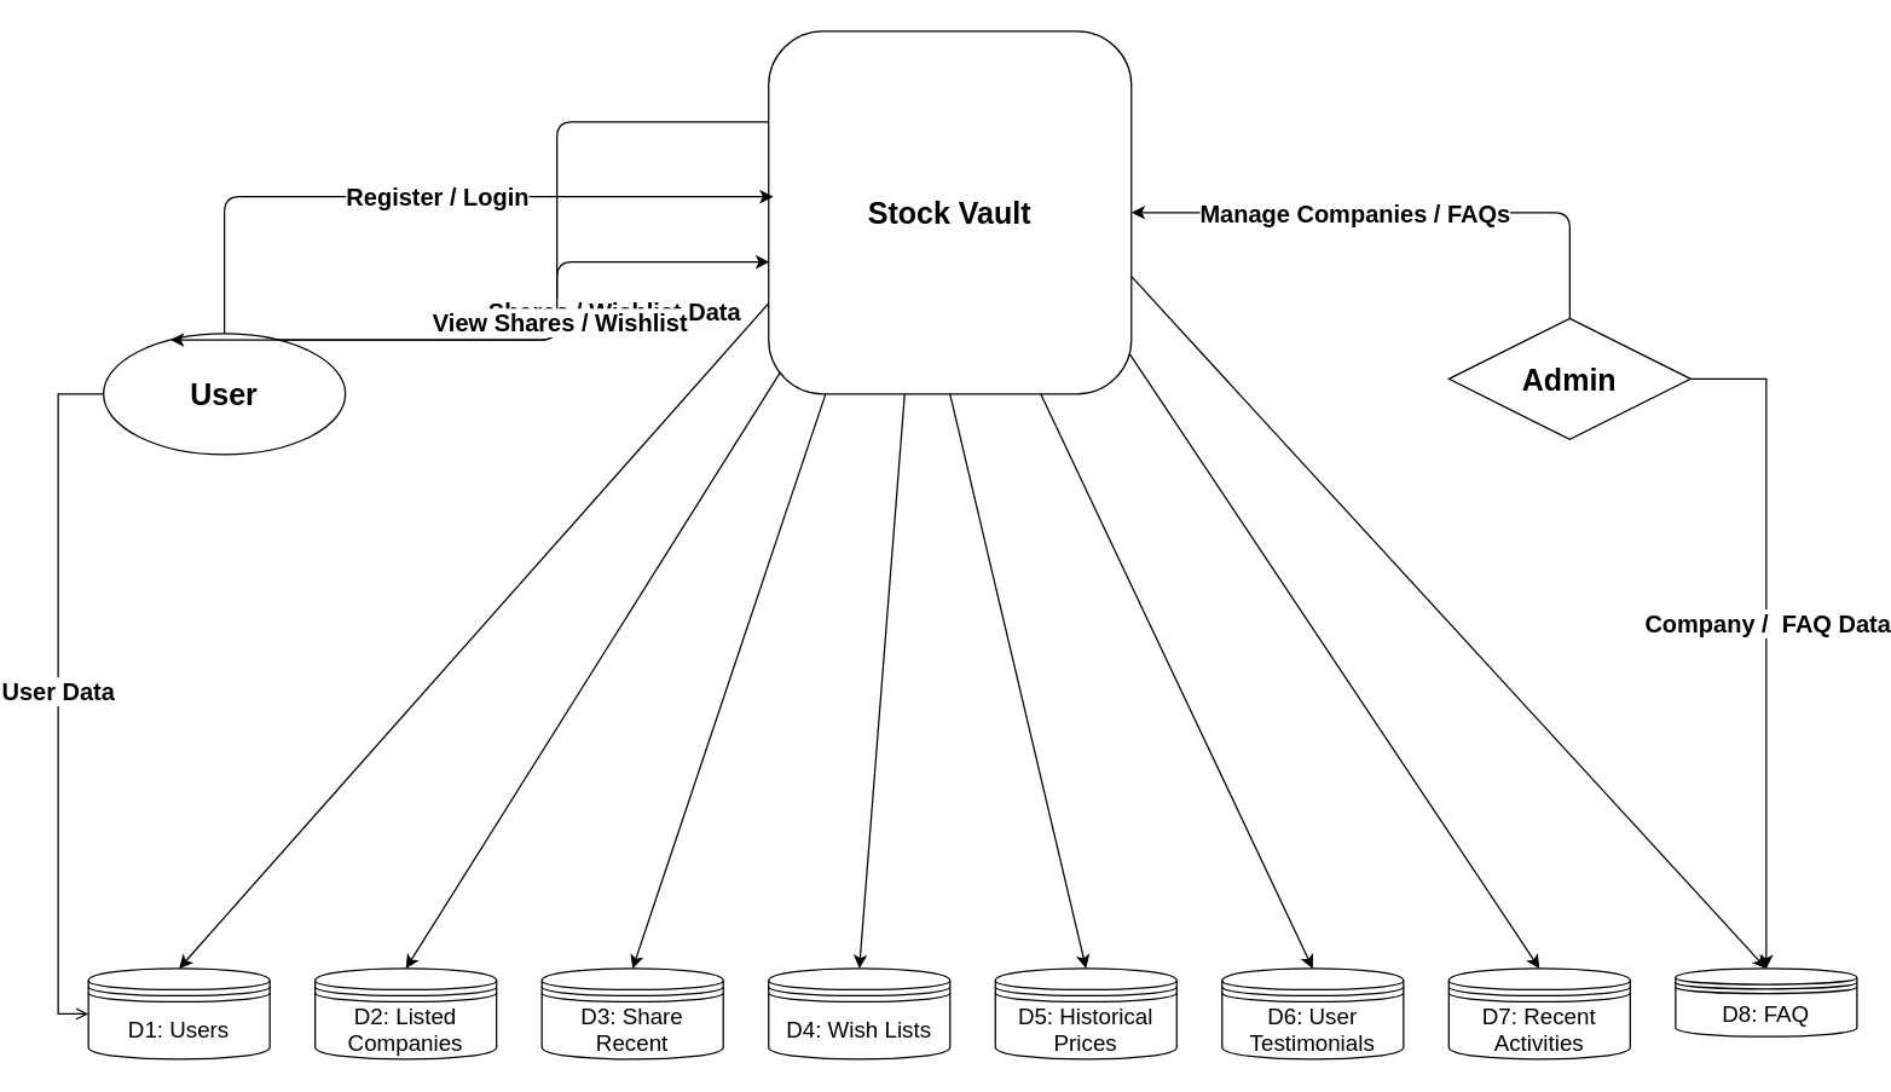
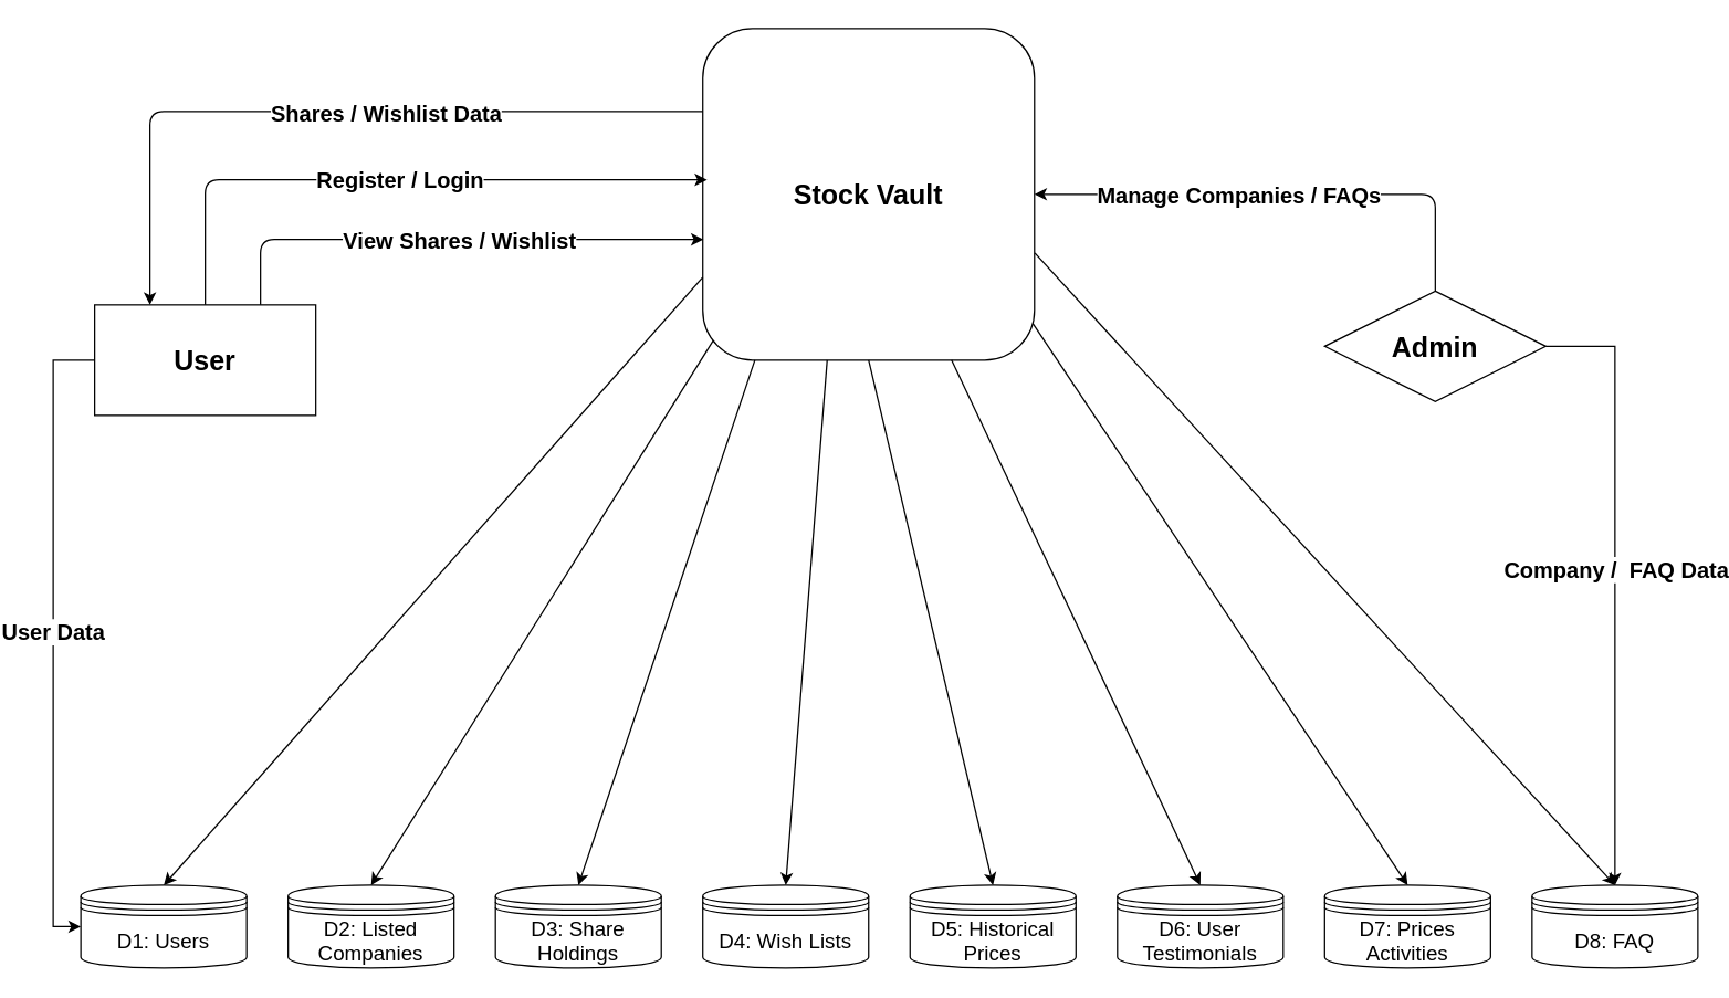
  <mxCell id="0" />
  <mxCell id="1" parent="0" />
- <mxCell id="2" style="edgeStyle=orthogonalEdgeStyle;rounded=0;orthogonalLoop=1;jettySize=auto;html=1;exitX=0;exitY=0.5;exitDx=0;exitDy=0;entryX=0;entryY=0.5;entryDx=0;entryDy=0;endArrow=open;" edge="1" parent="1" source="4" target="13"><mxGeometry relative="1" as="geometry" /></mxCell>
+ <mxCell id="2" style="edgeStyle=orthogonalEdgeStyle;rounded=0;orthogonalLoop=1;jettySize=auto;html=1;exitX=0;exitY=0.5;exitDx=0;exitDy=0;entryX=0;entryY=0.5;entryDx=0;entryDy=0;" edge="1" parent="1" source="4" target="13"><mxGeometry relative="1" as="geometry" /></mxCell>
  <mxCell id="3" value="&lt;b&gt;&lt;font style=&quot;font-size: 16px;&quot;&gt;User Data&lt;/font&gt;&lt;/b&gt;" style="edgeLabel;html=1;align=center;verticalAlign=middle;resizable=0;points=[];" vertex="1" connectable="0" parent="2"><mxGeometry x="-0.017" y="-1" relative="1" as="geometry"><mxPoint as="offset" /></mxGeometry></mxCell>
- <mxCell id="4" value="&lt;font style=&quot;font-size: 20px;&quot;&gt;&lt;b&gt;User&lt;/b&gt;&lt;/font&gt;" style="ellipse;whiteSpace=wrap;html=1;" parent="1" vertex="1"><mxGeometry x="30" y="220" width="160" height="80" as="geometry" /></mxCell>
+ <mxCell id="4" value="&lt;font style=&quot;font-size: 20px;&quot;&gt;&lt;b&gt;User&lt;/b&gt;&lt;/font&gt;" style="rounded=0;whiteSpace=wrap;html=1;" parent="1" vertex="1"><mxGeometry x="30" y="220" width="160" height="80" as="geometry" /></mxCell>
  <mxCell id="5" style="edgeStyle=orthogonalEdgeStyle;rounded=1;orthogonalLoop=1;jettySize=auto;html=1;exitX=0.5;exitY=0;exitDx=0;exitDy=0;entryX=1;entryY=0.5;entryDx=0;entryDy=0;curved=0;" edge="1" parent="1" source="9" target="11"><mxGeometry relative="1" as="geometry" /></mxCell>
  <mxCell id="6" value="&lt;b&gt;&lt;font style=&quot;font-size: 16px;&quot;&gt;Manage Companies / FAQs&lt;/font&gt;&lt;/b&gt;" style="edgeLabel;html=1;align=center;verticalAlign=middle;resizable=0;points=[];" vertex="1" connectable="0" parent="5"><mxGeometry x="0.312" y="1" relative="1" as="geometry"><mxPoint x="23" y="-1" as="offset" /></mxGeometry></mxCell>
  <mxCell id="7" style="edgeStyle=orthogonalEdgeStyle;rounded=0;orthogonalLoop=1;jettySize=auto;html=1;exitX=1;exitY=0.5;exitDx=0;exitDy=0;entryX=0.5;entryY=0;entryDx=0;entryDy=0;" edge="1" parent="1" source="9" target="20"><mxGeometry relative="1" as="geometry" /></mxCell>
  <mxCell id="8" value="&lt;b&gt;&lt;font style=&quot;font-size: 16px;&quot;&gt;Company /&amp;nbsp; FAQ Data&lt;/font&gt;&lt;/b&gt;" style="edgeLabel;html=1;align=center;verticalAlign=middle;resizable=0;points=[];" vertex="1" connectable="0" parent="7"><mxGeometry x="-0.041" relative="1" as="geometry"><mxPoint as="offset" /></mxGeometry></mxCell>
  <mxCell id="9" value="&lt;font style=&quot;font-size: 20px;&quot;&gt;&lt;b&gt;Admin&lt;/b&gt;&lt;/font&gt;" style="rhombus;whiteSpace=wrap;html=1;" parent="1" vertex="1"><mxGeometry x="920" y="210" width="160" height="80" as="geometry" /></mxCell>
  <mxCell id="10" value="" style="group" parent="1" vertex="1" connectable="0"><mxGeometry x="470" y="20" width="240" height="240" as="geometry" /></mxCell>
  <mxCell id="11" value="" style="rounded=1;whiteSpace=wrap;html=1;" parent="10" vertex="1"><mxGeometry width="240" height="240" as="geometry" /></mxCell>
  <mxCell id="12" value="&lt;font style=&quot;font-size: 20px;&quot;&gt;&lt;b&gt;Stock Vault&lt;/b&gt;&lt;/font&gt;" style="text;html=1;strokeColor=none;fillColor=none;align=center;verticalAlign=middle;whiteSpace=wrap;rounded=0;" parent="10" vertex="1"><mxGeometry x="30" y="100" width="180" height="40" as="geometry" /></mxCell>
  <mxCell id="13" value="&lt;font style=&quot;font-size: 15px;&quot;&gt;D1: Users&lt;/font&gt;" style="shape=datastore;whiteSpace=wrap;html=1;" parent="1" vertex="1"><mxGeometry x="20" y="640" width="120" height="60" as="geometry" /></mxCell>
  <mxCell id="14" value="&lt;font style=&quot;font-size: 15px;&quot;&gt;D2: Listed Companies&lt;/font&gt;" style="shape=datastore;whiteSpace=wrap;html=1;" parent="1" vertex="1"><mxGeometry x="170" y="640" width="120" height="60" as="geometry" /></mxCell>
- <mxCell id="15" value="&lt;font style=&quot;font-size: 15px;&quot;&gt;D3: Share Recent&lt;/font&gt;" style="shape=datastore;whiteSpace=wrap;html=1;" parent="1" vertex="1"><mxGeometry x="320" y="640" width="120" height="60" as="geometry" /></mxCell>
+ <mxCell id="15" value="&lt;font style=&quot;font-size: 15px;&quot;&gt;D3: Share Holdings&lt;/font&gt;" style="shape=datastore;whiteSpace=wrap;html=1;" parent="1" vertex="1"><mxGeometry x="320" y="640" width="120" height="60" as="geometry" /></mxCell>
  <mxCell id="16" value="&lt;font style=&quot;font-size: 15px;&quot;&gt;D4: Wish Lists&lt;/font&gt;" style="shape=datastore;whiteSpace=wrap;html=1;" parent="1" vertex="1"><mxGeometry x="470" y="640" width="120" height="60" as="geometry" /></mxCell>
  <mxCell id="17" value="&lt;font style=&quot;font-size: 15px;&quot;&gt;D5: Historical Prices&lt;/font&gt;" style="shape=datastore;whiteSpace=wrap;html=1;" parent="1" vertex="1"><mxGeometry x="620" y="640" width="120" height="60" as="geometry" /></mxCell>
  <mxCell id="18" value="&lt;font style=&quot;font-size: 15px;&quot;&gt;D6: User Testimonials&lt;/font&gt;" style="shape=datastore;whiteSpace=wrap;html=1;" parent="1" vertex="1"><mxGeometry x="770" y="640" width="120" height="60" as="geometry" /></mxCell>
- <mxCell id="19" value="&lt;font style=&quot;font-size: 15px;&quot;&gt;D7: Recent Activities&lt;/font&gt;" style="shape=datastore;whiteSpace=wrap;html=1;" parent="1" vertex="1"><mxGeometry x="920" y="640" width="120" height="60" as="geometry" /></mxCell>
- <mxCell id="20" value="&lt;font style=&quot;font-size: 15px;&quot;&gt;D8: FAQ&lt;/font&gt;" style="shape=datastore;whiteSpace=wrap;html=1;" parent="1" vertex="1"><mxGeometry x="1070" y="640" width="120" height="45" as="geometry" /></mxCell>
+ <mxCell id="19" value="&lt;font style=&quot;font-size: 15px;&quot;&gt;D7: Prices Activities&lt;/font&gt;" style="shape=datastore;whiteSpace=wrap;html=1;" parent="1" vertex="1"><mxGeometry x="920" y="640" width="120" height="60" as="geometry" /></mxCell>
+ <mxCell id="20" value="&lt;font style=&quot;font-size: 15px;&quot;&gt;D8: FAQ&lt;/font&gt;" style="shape=datastore;whiteSpace=wrap;html=1;" parent="1" vertex="1"><mxGeometry x="1070" y="640" width="120" height="60" as="geometry" /></mxCell>
  <mxCell id="21" style="edgeStyle=orthogonalEdgeStyle;rounded=1;orthogonalLoop=1;jettySize=auto;html=1;exitX=0;exitY=0.25;exitDx=0;exitDy=0;entryX=0.25;entryY=0;entryDx=0;entryDy=0;curved=0;" edge="1" parent="1" source="11" target="4"><mxGeometry relative="1" as="geometry" /></mxCell>
  <mxCell id="22" value="&lt;font style=&quot;font-size: 16px;&quot;&gt;&lt;b&gt;Shares / Wishlist Data&lt;/b&gt;&lt;/font&gt;" style="edgeLabel;html=1;align=center;verticalAlign=middle;resizable=0;points=[];" vertex="1" connectable="0" parent="21"><mxGeometry x="-0.017" y="2" relative="1" as="geometry"><mxPoint x="35" as="offset" /></mxGeometry></mxCell>
  <mxCell id="23" style="edgeStyle=orthogonalEdgeStyle;rounded=1;orthogonalLoop=1;jettySize=auto;html=1;exitX=0.5;exitY=0;exitDx=0;exitDy=0;entryX=0.013;entryY=0.456;entryDx=0;entryDy=0;entryPerimeter=0;curved=0;" edge="1" parent="1" source="4" target="11"><mxGeometry relative="1" as="geometry" /></mxCell>
  <mxCell id="24" value="&lt;b&gt;&lt;font style=&quot;font-size: 16px;&quot;&gt;Register / Login&lt;/font&gt;&lt;/b&gt;" style="edgeLabel;html=1;align=center;verticalAlign=middle;resizable=0;points=[];" vertex="1" connectable="0" parent="23"><mxGeometry x="-0.117" relative="1" as="geometry"><mxPoint x="31" as="offset" /></mxGeometry></mxCell>
  <mxCell id="25" style="edgeStyle=orthogonalEdgeStyle;rounded=1;orthogonalLoop=1;jettySize=auto;html=1;exitX=0.75;exitY=0;exitDx=0;exitDy=0;entryX=0.002;entryY=0.636;entryDx=0;entryDy=0;entryPerimeter=0;curved=0;" edge="1" parent="1" source="4" target="11"><mxGeometry relative="1" as="geometry" /></mxCell>
  <mxCell id="26" value="&lt;b&gt;&lt;font style=&quot;font-size: 16px;&quot;&gt;View Shares / Wishlist&lt;/font&gt;&lt;/b&gt;" style="edgeLabel;html=1;align=center;verticalAlign=middle;resizable=0;points=[];" vertex="1" connectable="0" parent="25"><mxGeometry x="0.04" y="-1" relative="1" as="geometry"><mxPoint as="offset" /></mxGeometry></mxCell>
  <mxCell id="27" value="" style="endArrow=classic;html=1;rounded=0;exitX=0.995;exitY=0.889;exitDx=0;exitDy=0;exitPerimeter=0;entryX=0.5;entryY=0;entryDx=0;entryDy=0;" edge="1" parent="1" source="11" target="19"><mxGeometry width="50" height="50" relative="1" as="geometry"><mxPoint x="400" y="410" as="sourcePoint" /><mxPoint x="450" y="360" as="targetPoint" /></mxGeometry></mxCell>
  <mxCell id="28" value="" style="endArrow=classic;html=1;rounded=0;exitX=1.001;exitY=0.677;exitDx=0;exitDy=0;exitPerimeter=0;entryX=0.5;entryY=0;entryDx=0;entryDy=0;" edge="1" parent="1" source="11" target="20"><mxGeometry width="50" height="50" relative="1" as="geometry"><mxPoint x="760" y="400" as="sourcePoint" /><mxPoint x="810" y="350" as="targetPoint" /></mxGeometry></mxCell>
  <mxCell id="29" value="" style="endArrow=classic;html=1;rounded=0;exitX=0.75;exitY=1;exitDx=0;exitDy=0;entryX=0.5;entryY=0;entryDx=0;entryDy=0;" edge="1" parent="1" source="11" target="18"><mxGeometry width="50" height="50" relative="1" as="geometry"><mxPoint x="740" y="460" as="sourcePoint" /><mxPoint x="790" y="410" as="targetPoint" /></mxGeometry></mxCell>
  <mxCell id="30" value="" style="endArrow=classic;html=1;rounded=0;exitX=0.5;exitY=1;exitDx=0;exitDy=0;entryX=0.5;entryY=0;entryDx=0;entryDy=0;" edge="1" parent="1" source="11" target="17"><mxGeometry width="50" height="50" relative="1" as="geometry"><mxPoint x="560" y="450" as="sourcePoint" /><mxPoint x="610" y="400" as="targetPoint" /></mxGeometry></mxCell>
  <mxCell id="31" value="" style="endArrow=classic;html=1;rounded=0;exitX=0.157;exitY=1;exitDx=0;exitDy=0;exitPerimeter=0;entryX=0.5;entryY=0;entryDx=0;entryDy=0;" edge="1" parent="1" source="11" target="15"><mxGeometry width="50" height="50" relative="1" as="geometry"><mxPoint x="310" y="450" as="sourcePoint" /><mxPoint x="360" y="400" as="targetPoint" /></mxGeometry></mxCell>
  <mxCell id="32" value="" style="endArrow=classic;html=1;rounded=0;entryX=0.5;entryY=0;entryDx=0;entryDy=0;" edge="1" parent="1" target="16"><mxGeometry width="50" height="50" relative="1" as="geometry"><mxPoint x="560" y="260" as="sourcePoint" /><mxPoint x="360" y="270" as="targetPoint" /></mxGeometry></mxCell>
  <mxCell id="33" value="" style="endArrow=classic;html=1;rounded=0;entryX=0.5;entryY=0;entryDx=0;entryDy=0;exitX=0.031;exitY=0.942;exitDx=0;exitDy=0;exitPerimeter=0;" edge="1" parent="1" source="11" target="14"><mxGeometry width="50" height="50" relative="1" as="geometry"><mxPoint x="200" y="380" as="sourcePoint" /><mxPoint x="250" y="330" as="targetPoint" /></mxGeometry></mxCell>
  <mxCell id="34" value="" style="endArrow=classic;html=1;rounded=0;entryX=0.5;entryY=0;entryDx=0;entryDy=0;exitX=0;exitY=0.75;exitDx=0;exitDy=0;" edge="1" parent="1" source="11" target="13"><mxGeometry width="50" height="50" relative="1" as="geometry"><mxPoint x="200" y="380" as="sourcePoint" /><mxPoint x="250" y="330" as="targetPoint" /></mxGeometry></mxCell>
